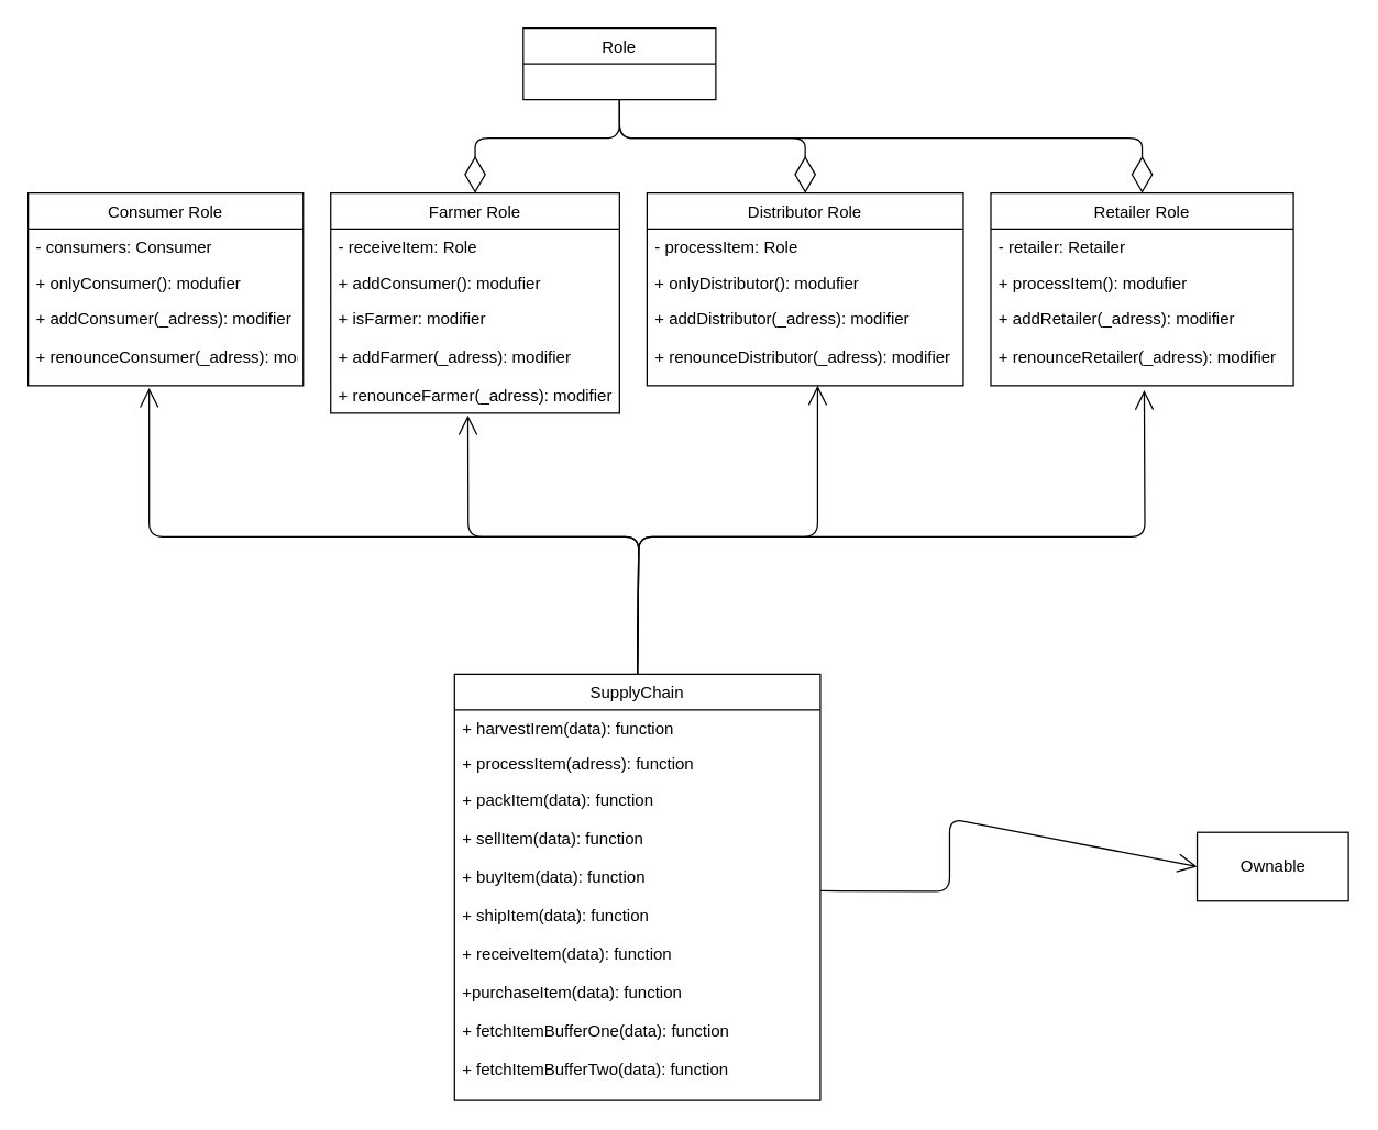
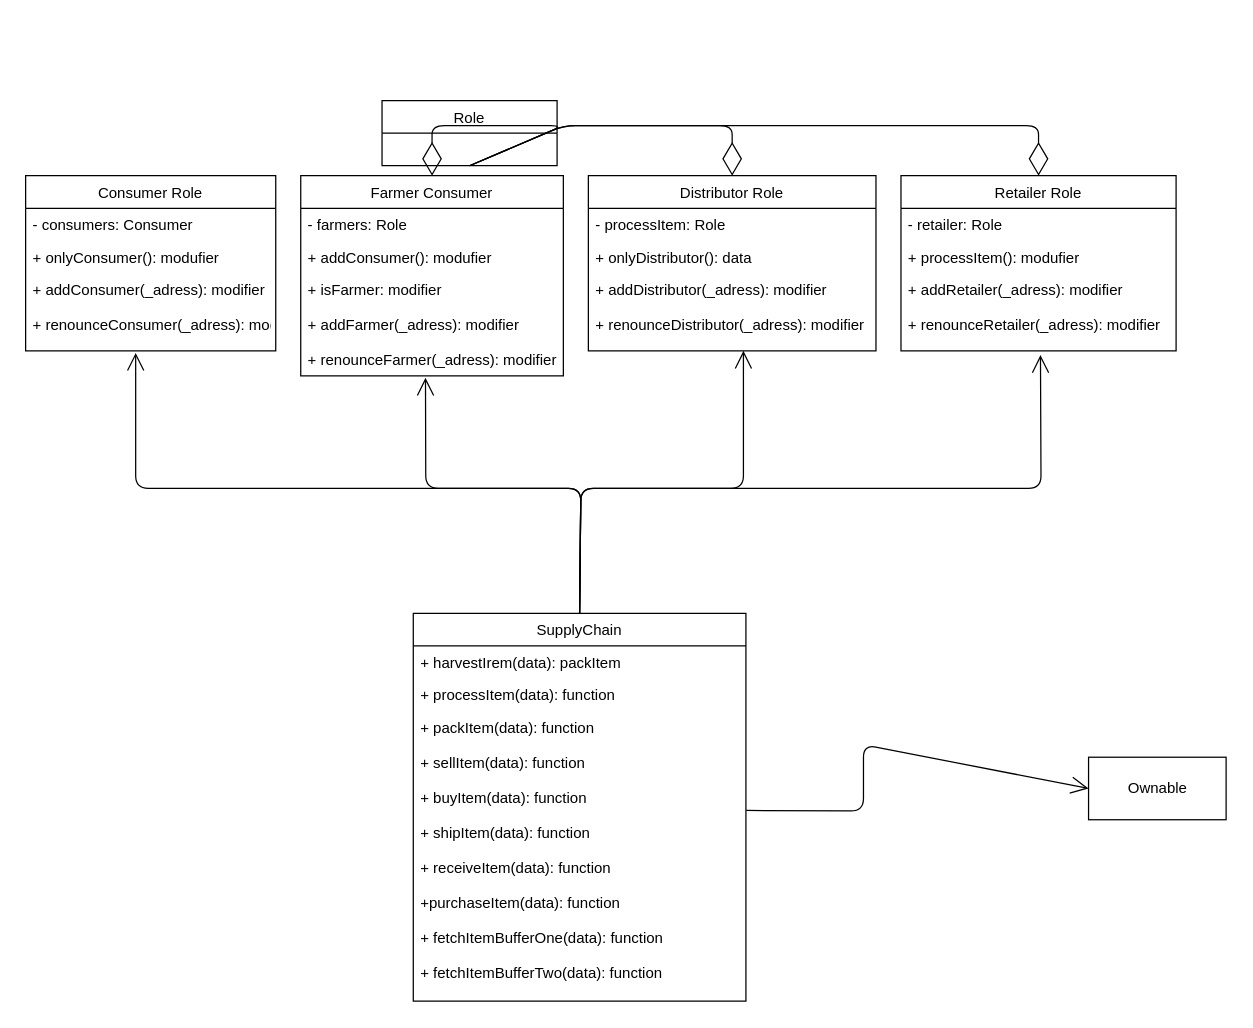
  <mxCell id="0" />
  <mxCell id="1" parent="0" />
  <mxCell id="2" value="Retailer Role" style="swimlane;fontStyle=0;childLayout=stackLayout;horizontal=1;startSize=26;fillColor=none;horizontalStack=0;resizeParent=1;resizeParentMax=0;resizeLast=0;collapsible=1;marginBottom=0;" vertex="1" parent="1"><mxGeometry x="720" y="140" width="220" height="140" as="geometry" /></mxCell>
- <mxCell id="3" value="- retailer: Retailer" style="text;strokeColor=none;fillColor=none;align=left;verticalAlign=top;spacingLeft=4;spacingRight=4;overflow=hidden;rotatable=0;points=[[0,0.5],[1,0.5]];portConstraint=eastwest;" vertex="1" parent="2"><mxGeometry y="26" width="220" height="26" as="geometry" /></mxCell>
+ <mxCell id="3" value="- retailer: Role" style="text;strokeColor=none;fillColor=none;align=left;verticalAlign=top;spacingLeft=4;spacingRight=4;overflow=hidden;rotatable=0;points=[[0,0.5],[1,0.5]];portConstraint=eastwest;" vertex="1" parent="2"><mxGeometry y="26" width="220" height="26" as="geometry" /></mxCell>
  <mxCell id="4" value="+ processItem(): modufier" style="text;strokeColor=none;fillColor=none;align=left;verticalAlign=top;spacingLeft=4;spacingRight=4;overflow=hidden;rotatable=0;points=[[0,0.5],[1,0.5]];portConstraint=eastwest;" vertex="1" parent="2"><mxGeometry y="52" width="220" height="26" as="geometry" /></mxCell>
  <mxCell id="5" value="+ addRetailer(_adress): modifier&#10;&#10;+ renounceRetailer(_adress): modifier" style="text;strokeColor=none;fillColor=none;align=left;verticalAlign=top;spacingLeft=4;spacingRight=4;overflow=hidden;rotatable=0;points=[[0,0.5],[1,0.5]];portConstraint=eastwest;" vertex="1" parent="2"><mxGeometry y="78" width="220" height="62" as="geometry" /></mxCell>
  <mxCell id="6" value="Distributor Role" style="swimlane;fontStyle=0;childLayout=stackLayout;horizontal=1;startSize=26;fillColor=none;horizontalStack=0;resizeParent=1;resizeParentMax=0;resizeLast=0;collapsible=1;marginBottom=0;" vertex="1" parent="1"><mxGeometry x="470" y="140" width="230" height="140" as="geometry" /></mxCell>
  <mxCell id="7" value="- processItem: Role" style="text;strokeColor=none;fillColor=none;align=left;verticalAlign=top;spacingLeft=4;spacingRight=4;overflow=hidden;rotatable=0;points=[[0,0.5],[1,0.5]];portConstraint=eastwest;" vertex="1" parent="6"><mxGeometry y="26" width="230" height="26" as="geometry" /></mxCell>
- <mxCell id="8" value="+ onlyDistributor(): modufier" style="text;strokeColor=none;fillColor=none;align=left;verticalAlign=top;spacingLeft=4;spacingRight=4;overflow=hidden;rotatable=0;points=[[0,0.5],[1,0.5]];portConstraint=eastwest;" vertex="1" parent="6"><mxGeometry y="52" width="230" height="26" as="geometry" /></mxCell>
+ <mxCell id="8" value="+ onlyDistributor(): data" style="text;strokeColor=none;fillColor=none;align=left;verticalAlign=top;spacingLeft=4;spacingRight=4;overflow=hidden;rotatable=0;points=[[0,0.5],[1,0.5]];portConstraint=eastwest;" vertex="1" parent="6"><mxGeometry y="52" width="230" height="26" as="geometry" /></mxCell>
  <mxCell id="9" value="+ addDistributor(_adress): modifier&#10;&#10;+ renounceDistributor(_adress): modifier" style="text;strokeColor=none;fillColor=none;align=left;verticalAlign=top;spacingLeft=4;spacingRight=4;overflow=hidden;rotatable=0;points=[[0,0.5],[1,0.5]];portConstraint=eastwest;" vertex="1" parent="6"><mxGeometry y="78" width="230" height="62" as="geometry" /></mxCell>
- <mxCell id="10" value="Farmer Role" style="swimlane;fontStyle=0;childLayout=stackLayout;horizontal=1;startSize=26;fillColor=none;horizontalStack=0;resizeParent=1;resizeParentMax=0;resizeLast=0;collapsible=1;marginBottom=0;" vertex="1" parent="1"><mxGeometry x="240" y="140" width="210" height="160" as="geometry" /></mxCell>
- <mxCell id="11" value="- receiveItem: Role" style="text;strokeColor=none;fillColor=none;align=left;verticalAlign=top;spacingLeft=4;spacingRight=4;overflow=hidden;rotatable=0;points=[[0,0.5],[1,0.5]];portConstraint=eastwest;" vertex="1" parent="10"><mxGeometry y="26" width="210" height="26" as="geometry" /></mxCell>
+ <mxCell id="10" value="Farmer Consumer" style="swimlane;fontStyle=0;childLayout=stackLayout;horizontal=1;startSize=26;fillColor=none;horizontalStack=0;resizeParent=1;resizeParentMax=0;resizeLast=0;collapsible=1;marginBottom=0;" vertex="1" parent="1"><mxGeometry x="240" y="140" width="210" height="160" as="geometry" /></mxCell>
+ <mxCell id="11" value="- farmers: Role" style="text;strokeColor=none;fillColor=none;align=left;verticalAlign=top;spacingLeft=4;spacingRight=4;overflow=hidden;rotatable=0;points=[[0,0.5],[1,0.5]];portConstraint=eastwest;" vertex="1" parent="10"><mxGeometry y="26" width="210" height="26" as="geometry" /></mxCell>
  <mxCell id="12" value="+ addConsumer(): modufier" style="text;strokeColor=none;fillColor=none;align=left;verticalAlign=top;spacingLeft=4;spacingRight=4;overflow=hidden;rotatable=0;points=[[0,0.5],[1,0.5]];portConstraint=eastwest;" vertex="1" parent="10"><mxGeometry y="52" width="210" height="26" as="geometry" /></mxCell>
  <mxCell id="13" value="+ isFarmer: modifier&#10;&#10;+ addFarmer(_adress): modifier&#10;&#10;+ renounceFarmer(_adress): modifier" style="text;strokeColor=none;fillColor=none;align=left;verticalAlign=top;spacingLeft=4;spacingRight=4;overflow=hidden;rotatable=0;points=[[0,0.5],[1,0.5]];portConstraint=eastwest;" vertex="1" parent="10"><mxGeometry y="78" width="210" height="82" as="geometry" /></mxCell>
  <mxCell id="14" value="Consumer Role" style="swimlane;fontStyle=0;childLayout=stackLayout;horizontal=1;startSize=26;fillColor=none;horizontalStack=0;resizeParent=1;resizeParentMax=0;resizeLast=0;collapsible=1;marginBottom=0;" vertex="1" parent="1"><mxGeometry x="20" y="140" width="200" height="140" as="geometry" /></mxCell>
  <mxCell id="15" value="- consumers: Consumer" style="text;strokeColor=none;fillColor=none;align=left;verticalAlign=top;spacingLeft=4;spacingRight=4;overflow=hidden;rotatable=0;points=[[0,0.5],[1,0.5]];portConstraint=eastwest;" vertex="1" parent="14"><mxGeometry y="26" width="200" height="26" as="geometry" /></mxCell>
  <mxCell id="16" value="+ onlyConsumer(): modufier" style="text;strokeColor=none;fillColor=none;align=left;verticalAlign=top;spacingLeft=4;spacingRight=4;overflow=hidden;rotatable=0;points=[[0,0.5],[1,0.5]];portConstraint=eastwest;" vertex="1" parent="14"><mxGeometry y="52" width="200" height="26" as="geometry" /></mxCell>
  <mxCell id="17" value="+ addConsumer(_adress): modifier&#10;&#10;+ renounceConsumer(_adress): modifier" style="text;strokeColor=none;fillColor=none;align=left;verticalAlign=top;spacingLeft=4;spacingRight=4;overflow=hidden;rotatable=0;points=[[0,0.5],[1,0.5]];portConstraint=eastwest;" vertex="1" parent="14"><mxGeometry y="78" width="200" height="62" as="geometry" /></mxCell>
- <mxCell id="18" value="Role" style="swimlane;fontStyle=0;childLayout=stackLayout;horizontal=1;startSize=26;fillColor=none;horizontalStack=0;resizeParent=1;resizeParentMax=0;resizeLast=0;collapsible=1;marginBottom=0;" vertex="1" parent="1"><mxGeometry x="380" y="20" width="140" height="52" as="geometry" /></mxCell>
+ <mxCell id="18" value="Role" style="swimlane;fontStyle=0;childLayout=stackLayout;horizontal=1;startSize=26;fillColor=none;horizontalStack=0;resizeParent=1;resizeParentMax=0;resizeLast=0;collapsible=1;marginBottom=0;" vertex="1" parent="1"><mxGeometry x="305" y="80" width="140" height="52" as="geometry" /></mxCell>
  <mxCell id="19" value="" style="endArrow=diamondThin;endFill=0;endSize=24;html=1;entryX=0.5;entryY=0;entryDx=0;entryDy=0;exitX=0.5;exitY=1;exitDx=0;exitDy=0;" edge="1" parent="1" source="18" target="10"><mxGeometry width="160" relative="1" as="geometry"><mxPoint x="300" y="300" as="sourcePoint" /><mxPoint x="460" y="300" as="targetPoint" /><Array as="points"><mxPoint x="450" y="100" /><mxPoint x="345" y="100" /></Array></mxGeometry></mxCell>
  <mxCell id="20" value="" style="endArrow=diamondThin;endFill=0;endSize=24;html=1;entryX=0.5;entryY=0;entryDx=0;entryDy=0;exitX=0.5;exitY=1;exitDx=0;exitDy=0;" edge="1" parent="1" source="18" target="2"><mxGeometry width="160" relative="1" as="geometry"><mxPoint x="470" y="92" as="sourcePoint" /><mxPoint x="365" y="160" as="targetPoint" /><Array as="points"><mxPoint x="450" y="100" /><mxPoint x="830" y="100" /></Array></mxGeometry></mxCell>
  <mxCell id="21" value="" style="endArrow=diamondThin;endFill=0;endSize=24;html=1;entryX=0.5;entryY=0;entryDx=0;entryDy=0;exitX=0.5;exitY=1;exitDx=0;exitDy=0;" edge="1" parent="1" source="18" target="6"><mxGeometry width="160" relative="1" as="geometry"><mxPoint x="480" y="102" as="sourcePoint" /><mxPoint x="375" y="170" as="targetPoint" /><Array as="points"><mxPoint x="450" y="100" /><mxPoint x="585" y="100" /></Array></mxGeometry></mxCell>
  <mxCell id="22" value="" style="endArrow=open;endFill=1;endSize=12;html=1;exitX=0.5;exitY=0;exitDx=0;exitDy=0;" edge="1" parent="1" source="26"><mxGeometry width="160" relative="1" as="geometry"><mxPoint x="300" y="300" as="sourcePoint" /><mxPoint x="594" y="280" as="targetPoint" /><Array as="points"><mxPoint x="464" y="390" /><mxPoint x="594" y="390" /></Array></mxGeometry></mxCell>
  <mxCell id="23" value="" style="endArrow=open;endFill=1;endSize=12;html=1;exitX=0.5;exitY=0;exitDx=0;exitDy=0;entryX=0.507;entryY=1.055;entryDx=0;entryDy=0;entryPerimeter=0;" edge="1" parent="1" source="26" target="5"><mxGeometry width="160" relative="1" as="geometry"><mxPoint x="474" y="471" as="sourcePoint" /><mxPoint x="604.43" y="285.164" as="targetPoint" /><Array as="points"><mxPoint x="464" y="390" /><mxPoint x="832" y="390" /></Array></mxGeometry></mxCell>
  <mxCell id="24" value="" style="endArrow=open;endFill=1;endSize=12;html=1;exitX=0.5;exitY=0;exitDx=0;exitDy=0;entryX=0.475;entryY=1.02;entryDx=0;entryDy=0;entryPerimeter=0;" edge="1" parent="1" source="26" target="13"><mxGeometry width="160" relative="1" as="geometry"><mxPoint x="484" y="481" as="sourcePoint" /><mxPoint x="614.43" y="295.164" as="targetPoint" /><Array as="points"><mxPoint x="464" y="390" /><mxPoint x="340" y="390" /></Array></mxGeometry></mxCell>
  <mxCell id="25" value="" style="endArrow=open;endFill=1;endSize=12;html=1;exitX=0.5;exitY=0;exitDx=0;exitDy=0;entryX=0.44;entryY=1.027;entryDx=0;entryDy=0;entryPerimeter=0;" edge="1" parent="1" source="26" target="17"><mxGeometry width="160" relative="1" as="geometry"><mxPoint x="494" y="491" as="sourcePoint" /><mxPoint x="624.43" y="305.164" as="targetPoint" /><Array as="points"><mxPoint x="464" y="390" /><mxPoint x="108" y="390" /></Array></mxGeometry></mxCell>
  <mxCell id="26" value="SupplyChain" style="swimlane;fontStyle=0;childLayout=stackLayout;horizontal=1;startSize=26;fillColor=none;horizontalStack=0;resizeParent=1;resizeParentMax=0;resizeLast=0;collapsible=1;marginBottom=0;" vertex="1" parent="1"><mxGeometry x="330" y="490" width="266" height="310" as="geometry" /></mxCell>
- <mxCell id="27" value="+ harvestIrem(data): function" style="text;strokeColor=none;fillColor=none;align=left;verticalAlign=top;spacingLeft=4;spacingRight=4;overflow=hidden;rotatable=0;points=[[0,0.5],[1,0.5]];portConstraint=eastwest;" vertex="1" parent="26"><mxGeometry y="26" width="266" height="26" as="geometry" /></mxCell>
- <mxCell id="28" value="+ processItem(adress): function" style="text;strokeColor=none;fillColor=none;align=left;verticalAlign=top;spacingLeft=4;spacingRight=4;overflow=hidden;rotatable=0;points=[[0,0.5],[1,0.5]];portConstraint=eastwest;" vertex="1" parent="26"><mxGeometry y="52" width="266" height="26" as="geometry" /></mxCell>
+ <mxCell id="27" value="+ harvestIrem(data): packItem" style="text;strokeColor=none;fillColor=none;align=left;verticalAlign=top;spacingLeft=4;spacingRight=4;overflow=hidden;rotatable=0;points=[[0,0.5],[1,0.5]];portConstraint=eastwest;" vertex="1" parent="26"><mxGeometry y="26" width="266" height="26" as="geometry" /></mxCell>
+ <mxCell id="28" value="+ processItem(data): function" style="text;strokeColor=none;fillColor=none;align=left;verticalAlign=top;spacingLeft=4;spacingRight=4;overflow=hidden;rotatable=0;points=[[0,0.5],[1,0.5]];portConstraint=eastwest;" vertex="1" parent="26"><mxGeometry y="52" width="266" height="26" as="geometry" /></mxCell>
  <mxCell id="29" value="+ packItem(data): function&#10;&#10;+ sellItem(data): function&#10;&#10;+ buyItem(data): function&#10;&#10;+ shipItem(data): function&#10;&#10;+ receiveItem(data): function&#10;&#10;+purchaseItem(data): function&#10;&#10;+ fetchItemBufferOne(data): function&#10;&#10;+ fetchItemBufferTwo(data): function&#10;" style="text;strokeColor=none;fillColor=none;align=left;verticalAlign=top;spacingLeft=4;spacingRight=4;overflow=hidden;rotatable=0;points=[[0,0.5],[1,0.5]];portConstraint=eastwest;" vertex="1" parent="26"><mxGeometry y="78" width="266" height="232" as="geometry" /></mxCell>
  <mxCell id="30" value="Ownable" style="html=1;" vertex="1" parent="1"><mxGeometry x="870" y="605" width="110" height="50" as="geometry" /></mxCell>
  <mxCell id="31" value="" style="endArrow=open;endFill=1;endSize=12;html=1;entryX=0;entryY=0.5;entryDx=0;entryDy=0;exitX=1.001;exitY=0.343;exitDx=0;exitDy=0;exitPerimeter=0;" edge="1" parent="1" source="29" target="30"><mxGeometry width="160" relative="1" as="geometry"><mxPoint x="620" y="620" as="sourcePoint" /><mxPoint x="600" y="700" as="targetPoint" /><Array as="points"><mxPoint x="690" y="648" /><mxPoint x="690" y="595" /></Array></mxGeometry></mxCell>
